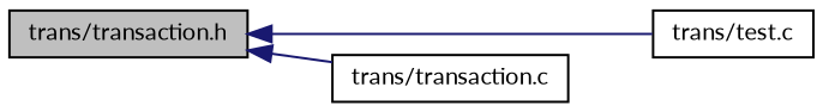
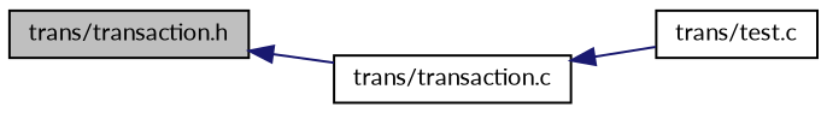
  digraph {
    fontname=Lato
    rankdir=LR
    node [color=black fontname=Lato fontsize=10 shape=record]
    edge [color=midnightblue dir=back fontname=Lato fontsize=10 labelfontname=Helvetica labelfontsize=10 style=solid]
    n1 [fillcolor=grey75 fontcolor=black height=0.2 label="trans/transaction.h" style=filled width=0.4]
    n2 [height=0.2 label="trans/test.c" width=0.4]
    n3 [height=0.2 label="trans/transaction.c" width=0.4]
-   n1 -> n2
+   n3 -> n2
    n1 -> n3
  }
